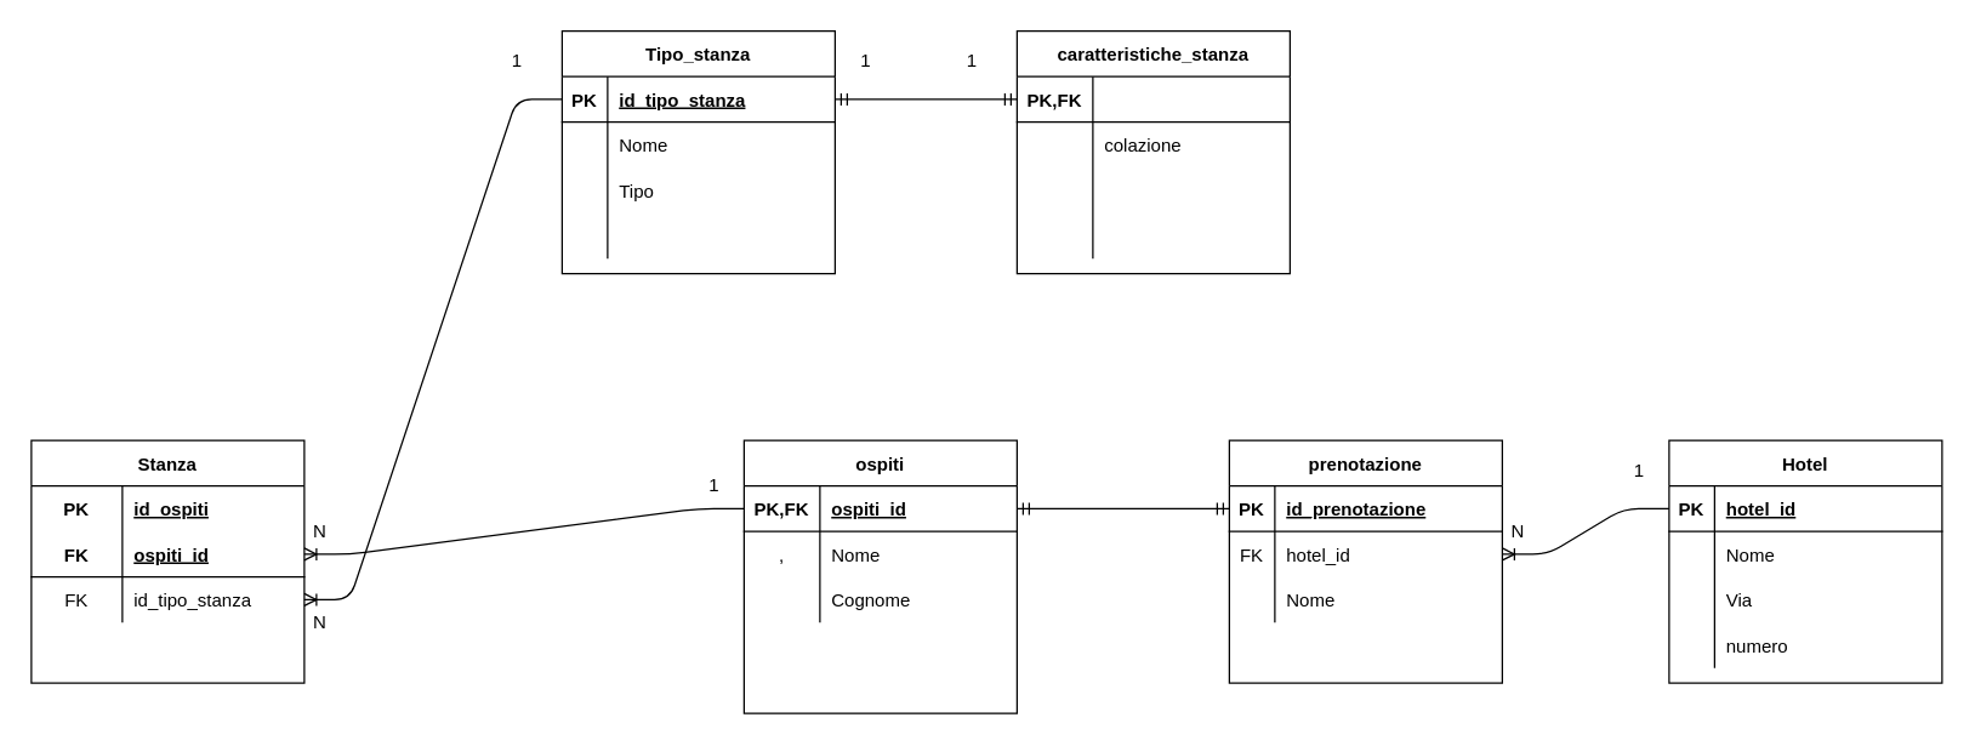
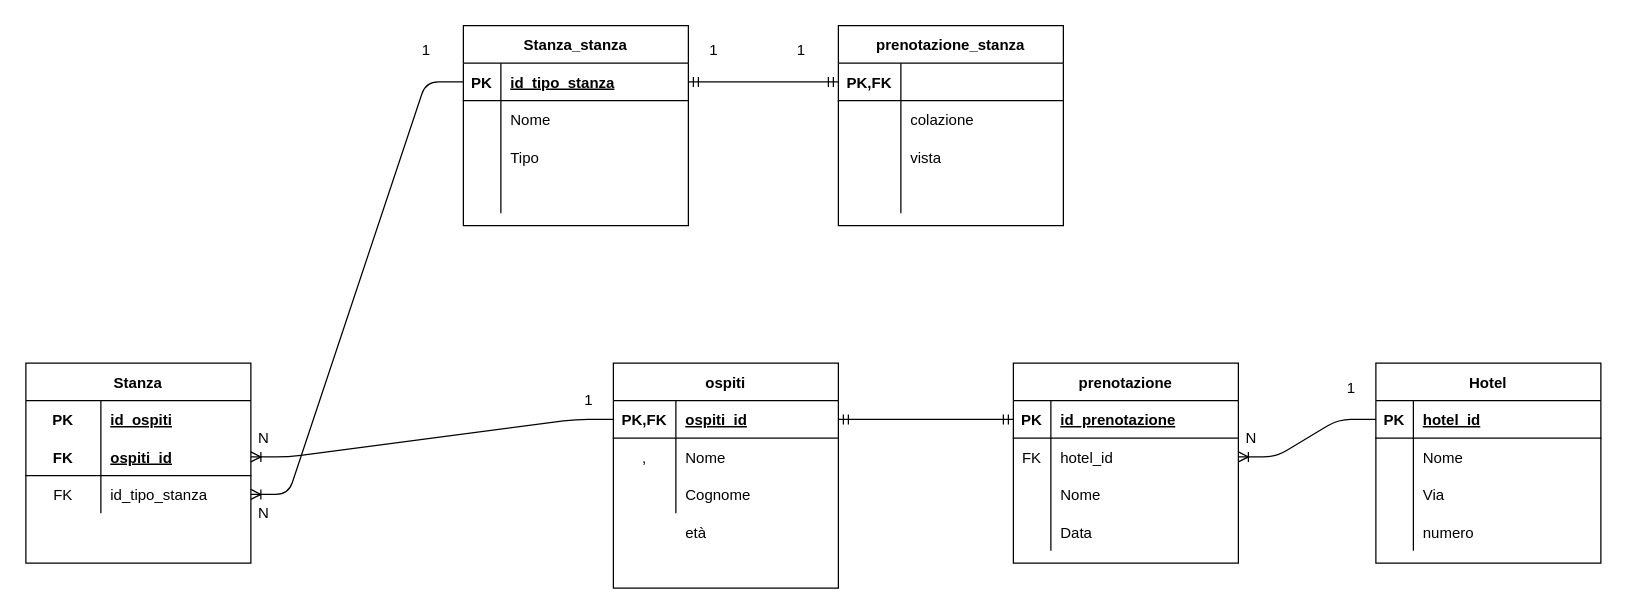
  <mxCell id="0" />
  <mxCell id="1" parent="0" />
  <mxCell id="2" value="Hotel" style="shape=table;startSize=30;container=1;collapsible=1;childLayout=tableLayout;fixedRows=1;rowLines=0;fontStyle=1;align=center;resizeLast=1;" vertex="1" parent="1"><mxGeometry x="1100" y="290" width="180" height="160" as="geometry"><mxRectangle x="960" y="-80" width="60" height="30" as="alternateBounds" /></mxGeometry></mxCell>
  <mxCell id="3" value="" style="shape=partialRectangle;collapsible=0;dropTarget=0;pointerEvents=0;fillColor=none;top=0;left=0;bottom=1;right=0;points=[[0,0.5],[1,0.5]];portConstraint=eastwest;" vertex="1" parent="2"><mxGeometry y="30" width="180" height="30" as="geometry" /></mxCell>
  <mxCell id="4" value="PK" style="shape=partialRectangle;connectable=0;fillColor=none;top=0;left=0;bottom=0;right=0;fontStyle=1;overflow=hidden;" vertex="1" parent="3"><mxGeometry width="30" height="30" as="geometry" /></mxCell>
  <mxCell id="5" value="hotel_id" style="shape=partialRectangle;connectable=0;fillColor=none;top=0;left=0;bottom=0;right=0;align=left;spacingLeft=6;fontStyle=5;overflow=hidden;" vertex="1" parent="3"><mxGeometry x="30" width="150" height="30" as="geometry" /></mxCell>
  <mxCell id="6" value="" style="shape=partialRectangle;collapsible=0;dropTarget=0;pointerEvents=0;fillColor=none;top=0;left=0;bottom=0;right=0;points=[[0,0.5],[1,0.5]];portConstraint=eastwest;" vertex="1" parent="2"><mxGeometry y="60" width="180" height="30" as="geometry" /></mxCell>
  <mxCell id="7" value="" style="shape=partialRectangle;connectable=0;fillColor=none;top=0;left=0;bottom=0;right=0;editable=1;overflow=hidden;" vertex="1" parent="6"><mxGeometry width="30" height="30" as="geometry" /></mxCell>
  <mxCell id="8" value="Nome" style="shape=partialRectangle;connectable=0;fillColor=none;top=0;left=0;bottom=0;right=0;align=left;spacingLeft=6;overflow=hidden;" vertex="1" parent="6"><mxGeometry x="30" width="150" height="30" as="geometry" /></mxCell>
  <mxCell id="9" value="" style="shape=partialRectangle;collapsible=0;dropTarget=0;pointerEvents=0;fillColor=none;top=0;left=0;bottom=0;right=0;points=[[0,0.5],[1,0.5]];portConstraint=eastwest;" vertex="1" parent="2"><mxGeometry y="90" width="180" height="30" as="geometry" /></mxCell>
  <mxCell id="10" value="" style="shape=partialRectangle;connectable=0;fillColor=none;top=0;left=0;bottom=0;right=0;editable=1;overflow=hidden;" vertex="1" parent="9"><mxGeometry width="30" height="30" as="geometry" /></mxCell>
  <mxCell id="11" value="Via" style="shape=partialRectangle;connectable=0;fillColor=none;top=0;left=0;bottom=0;right=0;align=left;spacingLeft=6;overflow=hidden;" vertex="1" parent="9"><mxGeometry x="30" width="150" height="30" as="geometry" /></mxCell>
  <mxCell id="12" value="" style="shape=partialRectangle;collapsible=0;dropTarget=0;pointerEvents=0;fillColor=none;top=0;left=0;bottom=0;right=0;points=[[0,0.5],[1,0.5]];portConstraint=eastwest;" vertex="1" parent="2"><mxGeometry y="120" width="180" height="30" as="geometry" /></mxCell>
  <mxCell id="13" value="" style="shape=partialRectangle;connectable=0;fillColor=none;top=0;left=0;bottom=0;right=0;editable=1;overflow=hidden;" vertex="1" parent="12"><mxGeometry width="30" height="30" as="geometry" /></mxCell>
  <mxCell id="14" value="numero" style="shape=partialRectangle;connectable=0;fillColor=none;top=0;left=0;bottom=0;right=0;align=left;spacingLeft=6;overflow=hidden;" vertex="1" parent="12"><mxGeometry x="30" width="150" height="30" as="geometry" /></mxCell>
  <mxCell id="15" value="Stanza" style="shape=table;startSize=30;container=1;collapsible=1;childLayout=tableLayout;fixedRows=1;rowLines=0;fontStyle=1;align=center;resizeLast=1;" vertex="1" parent="1"><mxGeometry x="20" y="290" width="180" height="160" as="geometry" /></mxCell>
  <mxCell id="16" value="" style="shape=partialRectangle;collapsible=0;dropTarget=0;pointerEvents=0;fillColor=none;top=0;left=0;bottom=0;right=0;points=[[0,0.5],[1,0.5]];portConstraint=eastwest;" vertex="1" parent="15"><mxGeometry y="30" width="180" height="30" as="geometry" /></mxCell>
  <mxCell id="17" value="PK" style="shape=partialRectangle;connectable=0;fillColor=none;top=0;left=0;bottom=0;right=0;fontStyle=1;overflow=hidden;" vertex="1" parent="16"><mxGeometry width="60" height="30" as="geometry" /></mxCell>
  <mxCell id="18" value="id_ospiti" style="shape=partialRectangle;connectable=0;fillColor=none;top=0;left=0;bottom=0;right=0;align=left;spacingLeft=6;fontStyle=5;overflow=hidden;" vertex="1" parent="16"><mxGeometry x="60" width="120" height="30" as="geometry" /></mxCell>
  <mxCell id="19" value="" style="shape=partialRectangle;collapsible=0;dropTarget=0;pointerEvents=0;fillColor=none;top=0;left=0;bottom=1;right=0;points=[[0,0.5],[1,0.5]];portConstraint=eastwest;" vertex="1" parent="15"><mxGeometry y="60" width="180" height="30" as="geometry" /></mxCell>
  <mxCell id="20" value="FK" style="shape=partialRectangle;connectable=0;fillColor=none;top=0;left=0;bottom=0;right=0;fontStyle=1;overflow=hidden;" vertex="1" parent="19"><mxGeometry width="60" height="30" as="geometry" /></mxCell>
  <mxCell id="21" value="ospiti_id" style="shape=partialRectangle;connectable=0;fillColor=none;top=0;left=0;bottom=0;right=0;align=left;spacingLeft=6;fontStyle=5;overflow=hidden;" vertex="1" parent="19"><mxGeometry x="60" width="120" height="30" as="geometry" /></mxCell>
  <mxCell id="22" value="" style="shape=partialRectangle;collapsible=0;dropTarget=0;pointerEvents=0;fillColor=none;top=0;left=0;bottom=0;right=0;points=[[0,0.5],[1,0.5]];portConstraint=eastwest;" vertex="1" parent="15"><mxGeometry y="90" width="180" height="30" as="geometry" /></mxCell>
  <mxCell id="23" value="FK" style="shape=partialRectangle;connectable=0;fillColor=none;top=0;left=0;bottom=0;right=0;editable=1;overflow=hidden;" vertex="1" parent="22"><mxGeometry width="60" height="30" as="geometry" /></mxCell>
  <mxCell id="24" value="id_tipo_stanza" style="shape=partialRectangle;connectable=0;fillColor=none;top=0;left=0;bottom=0;right=0;align=left;spacingLeft=6;overflow=hidden;" vertex="1" parent="22"><mxGeometry x="60" width="120" height="30" as="geometry" /></mxCell>
  <mxCell id="25" value="" style="shape=partialRectangle;collapsible=0;dropTarget=0;pointerEvents=0;fillColor=none;top=0;left=0;bottom=0;right=0;points=[[0,0.5],[1,0.5]];portConstraint=eastwest;" vertex="1" parent="15"><mxGeometry y="120" width="180" height="30" as="geometry" /></mxCell>
  <mxCell id="26" value="" style="shape=partialRectangle;connectable=0;fillColor=none;top=0;left=0;bottom=0;right=0;editable=1;overflow=hidden;" vertex="1" parent="25"><mxGeometry width="60" height="30" as="geometry" /></mxCell>
  <mxCell id="27" value="" style="edgeStyle=entityRelationEdgeStyle;fontSize=12;html=1;endArrow=ERoneToMany;" edge="1" parent="1" source="3" target="62"><mxGeometry width="100" height="100" relative="1" as="geometry"><mxPoint x="680" y="535" as="sourcePoint" /><mxPoint x="480" y="725" as="targetPoint" /></mxGeometry></mxCell>
  <mxCell id="28" value="&lt;font style=&quot;vertical-align: inherit&quot;&gt;&lt;font style=&quot;vertical-align: inherit&quot;&gt;N&lt;/font&gt;&lt;/font&gt;" style="text;html=1;align=center;verticalAlign=middle;resizable=0;points=[];autosize=1;" vertex="1" parent="1"><mxGeometry x="200" y="340" width="20" height="20" as="geometry" /></mxCell>
- <mxCell id="29" value="caratteristiche_stanza" style="shape=table;startSize=30;container=1;collapsible=1;childLayout=tableLayout;fixedRows=1;rowLines=0;fontStyle=1;align=center;resizeLast=1;" vertex="1" parent="1"><mxGeometry x="670" y="20" width="180" height="160" as="geometry" /></mxCell>
+ <mxCell id="29" value="prenotazione_stanza" style="shape=table;startSize=30;container=1;collapsible=1;childLayout=tableLayout;fixedRows=1;rowLines=0;fontStyle=1;align=center;resizeLast=1;" vertex="1" parent="1"><mxGeometry x="670" y="20" width="180" height="160" as="geometry" /></mxCell>
  <mxCell id="30" value="" style="shape=partialRectangle;collapsible=0;dropTarget=0;pointerEvents=0;fillColor=none;top=0;left=0;bottom=1;right=0;points=[[0,0.5],[1,0.5]];portConstraint=eastwest;" vertex="1" parent="29"><mxGeometry y="30" width="180" height="30" as="geometry" /></mxCell>
  <mxCell id="31" value="PK,FK" style="shape=partialRectangle;connectable=0;fillColor=none;top=0;left=0;bottom=0;right=0;fontStyle=1;overflow=hidden;" vertex="1" parent="30"><mxGeometry width="50" height="30" as="geometry" /></mxCell>
  <mxCell id="32" value="" style="shape=partialRectangle;collapsible=0;dropTarget=0;pointerEvents=0;fillColor=none;top=0;left=0;bottom=0;right=0;points=[[0,0.5],[1,0.5]];portConstraint=eastwest;" vertex="1" parent="29"><mxGeometry y="60" width="180" height="30" as="geometry" /></mxCell>
  <mxCell id="33" value="" style="shape=partialRectangle;connectable=0;fillColor=none;top=0;left=0;bottom=0;right=0;editable=1;overflow=hidden;" vertex="1" parent="32"><mxGeometry width="50" height="30" as="geometry" /></mxCell>
  <mxCell id="34" value="colazione" style="shape=partialRectangle;connectable=0;fillColor=none;top=0;left=0;bottom=0;right=0;align=left;spacingLeft=6;overflow=hidden;" vertex="1" parent="32"><mxGeometry x="50" width="130" height="30" as="geometry" /></mxCell>
  <mxCell id="35" value="" style="shape=partialRectangle;collapsible=0;dropTarget=0;pointerEvents=0;fillColor=none;top=0;left=0;bottom=0;right=0;points=[[0,0.5],[1,0.5]];portConstraint=eastwest;" vertex="1" parent="29"><mxGeometry y="90" width="180" height="30" as="geometry" /></mxCell>
  <mxCell id="36" value="" style="shape=partialRectangle;connectable=0;fillColor=none;top=0;left=0;bottom=0;right=0;editable=1;overflow=hidden;" vertex="1" parent="35"><mxGeometry width="50" height="30" as="geometry" /></mxCell>
+ <mxCell id="37" value="vista" style="shape=partialRectangle;connectable=0;fillColor=none;top=0;left=0;bottom=0;right=0;align=left;spacingLeft=6;overflow=hidden;" vertex="1" parent="35"><mxGeometry x="50" width="130" height="30" as="geometry" /></mxCell>
  <mxCell id="38" value="" style="shape=partialRectangle;collapsible=0;dropTarget=0;pointerEvents=0;fillColor=none;top=0;left=0;bottom=0;right=0;points=[[0,0.5],[1,0.5]];portConstraint=eastwest;" vertex="1" parent="29"><mxGeometry y="120" width="180" height="30" as="geometry" /></mxCell>
  <mxCell id="39" value="" style="shape=partialRectangle;connectable=0;fillColor=none;top=0;left=0;bottom=0;right=0;editable=1;overflow=hidden;" vertex="1" parent="38"><mxGeometry width="50" height="30" as="geometry" /></mxCell>
  <mxCell id="40" value="" style="shape=partialRectangle;connectable=0;fillColor=none;top=0;left=0;bottom=0;right=0;align=left;spacingLeft=6;overflow=hidden;" vertex="1" parent="38"><mxGeometry x="50" width="130" height="30" as="geometry" /></mxCell>
  <mxCell id="41" value="" style="edgeStyle=entityRelationEdgeStyle;fontSize=12;html=1;endArrow=ERmandOne;startArrow=ERmandOne;entryX=0;entryY=0.5;entryDx=0;entryDy=0;exitX=1;exitY=0.5;exitDx=0;exitDy=0;" edge="1" parent="1" source="43" target="30"><mxGeometry width="100" height="100" relative="1" as="geometry"><mxPoint x="130" y="870" as="sourcePoint" /><mxPoint x="230" y="760" as="targetPoint" /></mxGeometry></mxCell>
- <mxCell id="42" value="Tipo_stanza" style="shape=table;startSize=30;container=1;collapsible=1;childLayout=tableLayout;fixedRows=1;rowLines=0;fontStyle=1;align=center;resizeLast=1;" vertex="1" parent="1"><mxGeometry x="370" y="20" width="180" height="160" as="geometry" /></mxCell>
+ <mxCell id="42" value="Stanza_stanza" style="shape=table;startSize=30;container=1;collapsible=1;childLayout=tableLayout;fixedRows=1;rowLines=0;fontStyle=1;align=center;resizeLast=1;" vertex="1" parent="1"><mxGeometry x="370" y="20" width="180" height="160" as="geometry" /></mxCell>
  <mxCell id="43" value="" style="shape=partialRectangle;collapsible=0;dropTarget=0;pointerEvents=0;fillColor=none;top=0;left=0;bottom=1;right=0;points=[[0,0.5],[1,0.5]];portConstraint=eastwest;" vertex="1" parent="42"><mxGeometry y="30" width="180" height="30" as="geometry" /></mxCell>
  <mxCell id="44" value="PK" style="shape=partialRectangle;connectable=0;fillColor=none;top=0;left=0;bottom=0;right=0;fontStyle=1;overflow=hidden;" vertex="1" parent="43"><mxGeometry width="30" height="30" as="geometry" /></mxCell>
  <mxCell id="45" value="id_tipo_stanza" style="shape=partialRectangle;connectable=0;fillColor=none;top=0;left=0;bottom=0;right=0;align=left;spacingLeft=6;fontStyle=5;overflow=hidden;" vertex="1" parent="43"><mxGeometry x="30" width="150" height="30" as="geometry" /></mxCell>
  <mxCell id="46" value="" style="shape=partialRectangle;collapsible=0;dropTarget=0;pointerEvents=0;fillColor=none;top=0;left=0;bottom=0;right=0;points=[[0,0.5],[1,0.5]];portConstraint=eastwest;" vertex="1" parent="42"><mxGeometry y="60" width="180" height="30" as="geometry" /></mxCell>
  <mxCell id="47" value="" style="shape=partialRectangle;connectable=0;fillColor=none;top=0;left=0;bottom=0;right=0;editable=1;overflow=hidden;" vertex="1" parent="46"><mxGeometry width="30" height="30" as="geometry" /></mxCell>
  <mxCell id="48" value="Nome" style="shape=partialRectangle;connectable=0;fillColor=none;top=0;left=0;bottom=0;right=0;align=left;spacingLeft=6;overflow=hidden;" vertex="1" parent="46"><mxGeometry x="30" width="150" height="30" as="geometry" /></mxCell>
  <mxCell id="49" value="" style="shape=partialRectangle;collapsible=0;dropTarget=0;pointerEvents=0;fillColor=none;top=0;left=0;bottom=0;right=0;points=[[0,0.5],[1,0.5]];portConstraint=eastwest;" vertex="1" parent="42"><mxGeometry y="90" width="180" height="30" as="geometry" /></mxCell>
  <mxCell id="50" value="" style="shape=partialRectangle;connectable=0;fillColor=none;top=0;left=0;bottom=0;right=0;editable=1;overflow=hidden;" vertex="1" parent="49"><mxGeometry width="30" height="30" as="geometry" /></mxCell>
  <mxCell id="51" value="Tipo" style="shape=partialRectangle;connectable=0;fillColor=none;top=0;left=0;bottom=0;right=0;align=left;spacingLeft=6;overflow=hidden;" vertex="1" parent="49"><mxGeometry x="30" width="150" height="30" as="geometry" /></mxCell>
  <mxCell id="52" value="" style="shape=partialRectangle;collapsible=0;dropTarget=0;pointerEvents=0;fillColor=none;top=0;left=0;bottom=0;right=0;points=[[0,0.5],[1,0.5]];portConstraint=eastwest;" vertex="1" parent="42"><mxGeometry y="120" width="180" height="30" as="geometry" /></mxCell>
  <mxCell id="53" value="" style="shape=partialRectangle;connectable=0;fillColor=none;top=0;left=0;bottom=0;right=0;editable=1;overflow=hidden;" vertex="1" parent="52"><mxGeometry width="30" height="30" as="geometry" /></mxCell>
  <mxCell id="54" value="" style="shape=partialRectangle;connectable=0;fillColor=none;top=0;left=0;bottom=0;right=0;align=left;spacingLeft=6;overflow=hidden;" vertex="1" parent="52"><mxGeometry x="30" width="150" height="30" as="geometry" /></mxCell>
  <mxCell id="55" value="" style="edgeStyle=entityRelationEdgeStyle;fontSize=12;html=1;endArrow=ERoneToMany;entryX=1;entryY=0.5;entryDx=0;entryDy=0;" edge="1" parent="1" source="43" target="22"><mxGeometry width="100" height="100" relative="1" as="geometry"><mxPoint x="450" y="150" as="sourcePoint" /><mxPoint x="420" y="60" as="targetPoint" /></mxGeometry></mxCell>
  <mxCell id="56" value="&lt;font style=&quot;vertical-align: inherit&quot;&gt;&lt;font style=&quot;vertical-align: inherit&quot;&gt;N&lt;/font&gt;&lt;/font&gt;" style="text;html=1;align=center;verticalAlign=middle;resizable=0;points=[];autosize=1;" vertex="1" parent="1"><mxGeometry x="200" y="400" width="20" height="20" as="geometry" /></mxCell>
  <mxCell id="57" value="&lt;font style=&quot;vertical-align: inherit&quot;&gt;&lt;font style=&quot;vertical-align: inherit&quot;&gt;1&lt;/font&gt;&lt;/font&gt;" style="text;html=1;align=center;verticalAlign=middle;resizable=0;points=[];autosize=1;" vertex="1" parent="1"><mxGeometry x="560" y="30" width="20" height="20" as="geometry" /></mxCell>
  <mxCell id="58" value="prenotazione" style="shape=table;startSize=30;container=1;collapsible=1;childLayout=tableLayout;fixedRows=1;rowLines=0;fontStyle=1;align=center;resizeLast=1;" vertex="1" parent="1"><mxGeometry x="810" y="290" width="180" height="160" as="geometry" /></mxCell>
  <mxCell id="59" value="" style="shape=partialRectangle;collapsible=0;dropTarget=0;pointerEvents=0;fillColor=none;top=0;left=0;bottom=1;right=0;points=[[0,0.5],[1,0.5]];portConstraint=eastwest;" vertex="1" parent="58"><mxGeometry y="30" width="180" height="30" as="geometry" /></mxCell>
  <mxCell id="60" value="PK" style="shape=partialRectangle;connectable=0;fillColor=none;top=0;left=0;bottom=0;right=0;fontStyle=1;overflow=hidden;" vertex="1" parent="59"><mxGeometry width="30" height="30" as="geometry" /></mxCell>
  <mxCell id="61" value="id_prenotazione" style="shape=partialRectangle;connectable=0;fillColor=none;top=0;left=0;bottom=0;right=0;align=left;spacingLeft=6;fontStyle=5;overflow=hidden;" vertex="1" parent="59"><mxGeometry x="30" width="150" height="30" as="geometry" /></mxCell>
  <mxCell id="62" value="" style="shape=partialRectangle;collapsible=0;dropTarget=0;pointerEvents=0;fillColor=none;top=0;left=0;bottom=0;right=0;points=[[0,0.5],[1,0.5]];portConstraint=eastwest;" vertex="1" parent="58"><mxGeometry y="60" width="180" height="30" as="geometry" /></mxCell>
  <mxCell id="63" value="FK" style="shape=partialRectangle;connectable=0;fillColor=none;top=0;left=0;bottom=0;right=0;editable=1;overflow=hidden;" vertex="1" parent="62"><mxGeometry width="30" height="30" as="geometry" /></mxCell>
  <mxCell id="64" value="hotel_id" style="shape=partialRectangle;connectable=0;fillColor=none;top=0;left=0;bottom=0;right=0;align=left;spacingLeft=6;overflow=hidden;" vertex="1" parent="62"><mxGeometry x="30" width="150" height="30" as="geometry" /></mxCell>
  <mxCell id="65" value="" style="shape=partialRectangle;collapsible=0;dropTarget=0;pointerEvents=0;fillColor=none;top=0;left=0;bottom=0;right=0;points=[[0,0.5],[1,0.5]];portConstraint=eastwest;" vertex="1" parent="58"><mxGeometry y="90" width="180" height="30" as="geometry" /></mxCell>
  <mxCell id="66" value="" style="shape=partialRectangle;connectable=0;fillColor=none;top=0;left=0;bottom=0;right=0;editable=1;overflow=hidden;" vertex="1" parent="65"><mxGeometry width="30" height="30" as="geometry" /></mxCell>
  <mxCell id="67" value="Nome" style="shape=partialRectangle;connectable=0;fillColor=none;top=0;left=0;bottom=0;right=0;align=left;spacingLeft=6;overflow=hidden;" vertex="1" parent="65"><mxGeometry x="30" width="150" height="30" as="geometry" /></mxCell>
  <mxCell id="68" value="" style="shape=partialRectangle;collapsible=0;dropTarget=0;pointerEvents=0;fillColor=none;top=0;left=0;bottom=0;right=0;points=[[0,0.5],[1,0.5]];portConstraint=eastwest;" vertex="1" parent="58"><mxGeometry y="120" width="180" height="30" as="geometry" /></mxCell>
  <mxCell id="69" value="" style="shape=partialRectangle;connectable=0;fillColor=none;top=0;left=0;bottom=0;right=0;editable=1;overflow=hidden;" vertex="1" parent="68"><mxGeometry width="30" height="30" as="geometry" /></mxCell>
+ <mxCell id="70" value="Data" style="shape=partialRectangle;connectable=0;fillColor=none;top=0;left=0;bottom=0;right=0;align=left;spacingLeft=6;overflow=hidden;" vertex="1" parent="68"><mxGeometry x="30" width="150" height="30" as="geometry" /></mxCell>
  <mxCell id="71" value="ospiti" style="shape=table;startSize=30;container=1;collapsible=1;childLayout=tableLayout;fixedRows=1;rowLines=0;fontStyle=1;align=center;resizeLast=1;" vertex="1" parent="1"><mxGeometry x="490" y="290" width="180" height="180" as="geometry" /></mxCell>
  <mxCell id="72" value="" style="shape=partialRectangle;collapsible=0;dropTarget=0;pointerEvents=0;fillColor=none;top=0;left=0;bottom=1;right=0;points=[[0,0.5],[1,0.5]];portConstraint=eastwest;" vertex="1" parent="71"><mxGeometry y="30" width="180" height="30" as="geometry" /></mxCell>
  <mxCell id="73" value="PK,FK" style="shape=partialRectangle;connectable=0;fillColor=none;top=0;left=0;bottom=0;right=0;fontStyle=1;overflow=hidden;" vertex="1" parent="72"><mxGeometry width="50" height="30" as="geometry" /></mxCell>
  <mxCell id="74" value="ospiti_id" style="shape=partialRectangle;connectable=0;fillColor=none;top=0;left=0;bottom=0;right=0;align=left;spacingLeft=6;fontStyle=5;overflow=hidden;" vertex="1" parent="72"><mxGeometry x="50" width="130" height="30" as="geometry" /></mxCell>
  <mxCell id="75" value="" style="shape=partialRectangle;collapsible=0;dropTarget=0;pointerEvents=0;fillColor=none;top=0;left=0;bottom=0;right=0;points=[[0,0.5],[1,0.5]];portConstraint=eastwest;" vertex="1" parent="71"><mxGeometry y="60" width="180" height="30" as="geometry" /></mxCell>
  <mxCell id="76" value="," style="shape=partialRectangle;connectable=0;fillColor=none;top=0;left=0;bottom=0;right=0;editable=1;overflow=hidden;" vertex="1" parent="75"><mxGeometry width="50" height="30" as="geometry" /></mxCell>
  <mxCell id="77" value="Nome" style="shape=partialRectangle;connectable=0;fillColor=none;top=0;left=0;bottom=0;right=0;align=left;spacingLeft=6;overflow=hidden;" vertex="1" parent="75"><mxGeometry x="50" width="130" height="30" as="geometry" /></mxCell>
  <mxCell id="78" value="" style="shape=partialRectangle;collapsible=0;dropTarget=0;pointerEvents=0;fillColor=none;top=0;left=0;bottom=0;right=0;points=[[0,0.5],[1,0.5]];portConstraint=eastwest;" vertex="1" parent="71"><mxGeometry y="90" width="180" height="30" as="geometry" /></mxCell>
  <mxCell id="79" value="" style="shape=partialRectangle;connectable=0;fillColor=none;top=0;left=0;bottom=0;right=0;editable=1;overflow=hidden;" vertex="1" parent="78"><mxGeometry width="50" height="30" as="geometry" /></mxCell>
  <mxCell id="80" value="Cognome" style="shape=partialRectangle;connectable=0;fillColor=none;top=0;left=0;bottom=0;right=0;align=left;spacingLeft=6;overflow=hidden;" vertex="1" parent="78"><mxGeometry x="50" width="130" height="30" as="geometry" /></mxCell>
  <mxCell id="81" value="" style="edgeStyle=entityRelationEdgeStyle;fontSize=12;html=1;endArrow=ERoneToMany;exitX=0;exitY=0.5;exitDx=0;exitDy=0;" edge="1" parent="1" source="72" target="19"><mxGeometry width="100" height="100" relative="1" as="geometry"><mxPoint x="270" y="390" as="sourcePoint" /><mxPoint x="370" y="380" as="targetPoint" /></mxGeometry></mxCell>
  <mxCell id="82" value="&lt;font style=&quot;vertical-align: inherit&quot;&gt;&lt;font style=&quot;vertical-align: inherit&quot;&gt;1&lt;/font&gt;&lt;/font&gt;" style="text;html=1;align=center;verticalAlign=middle;resizable=0;points=[];autosize=1;" vertex="1" parent="1"><mxGeometry x="460" y="310" width="20" height="20" as="geometry" /></mxCell>
  <mxCell id="83" value="&lt;font style=&quot;vertical-align: inherit&quot;&gt;&lt;font style=&quot;vertical-align: inherit&quot;&gt;1&lt;/font&gt;&lt;/font&gt;" style="text;html=1;align=center;verticalAlign=middle;resizable=0;points=[];autosize=1;" vertex="1" parent="1"><mxGeometry x="630" y="30" width="20" height="20" as="geometry" /></mxCell>
  <mxCell id="84" value="&lt;font style=&quot;vertical-align: inherit&quot;&gt;&lt;font style=&quot;vertical-align: inherit&quot;&gt;1&lt;/font&gt;&lt;/font&gt;" style="text;html=1;align=center;verticalAlign=middle;resizable=0;points=[];autosize=1;" vertex="1" parent="1"><mxGeometry x="330" y="30" width="20" height="20" as="geometry" /></mxCell>
  <mxCell id="85" value="&lt;font style=&quot;vertical-align: inherit&quot;&gt;&lt;font style=&quot;vertical-align: inherit&quot;&gt;1&lt;/font&gt;&lt;/font&gt;" style="text;html=1;align=center;verticalAlign=middle;resizable=0;points=[];autosize=1;" vertex="1" parent="1"><mxGeometry x="1070" y="300" width="20" height="20" as="geometry" /></mxCell>
  <mxCell id="86" value="&lt;font style=&quot;vertical-align: inherit&quot;&gt;&lt;font style=&quot;vertical-align: inherit&quot;&gt;N&lt;/font&gt;&lt;/font&gt;" style="text;html=1;align=center;verticalAlign=middle;resizable=0;points=[];autosize=1;" vertex="1" parent="1"><mxGeometry x="990" y="340" width="20" height="20" as="geometry" /></mxCell>
+ <mxCell id="87" value="età" style="shape=partialRectangle;connectable=0;fillColor=none;top=0;left=0;bottom=0;right=0;align=left;spacingLeft=6;overflow=hidden;" vertex="1" parent="1"><mxGeometry x="540" y="410" width="130" height="30" as="geometry" /></mxCell>
  <mxCell id="88" value="" style="edgeStyle=entityRelationEdgeStyle;fontSize=12;html=1;endArrow=ERmandOne;startArrow=ERmandOne;" edge="1" parent="1" source="72" target="59"><mxGeometry width="100" height="100" relative="1" as="geometry"><mxPoint x="720" y="440" as="sourcePoint" /><mxPoint x="820" y="340" as="targetPoint" /></mxGeometry></mxCell>
